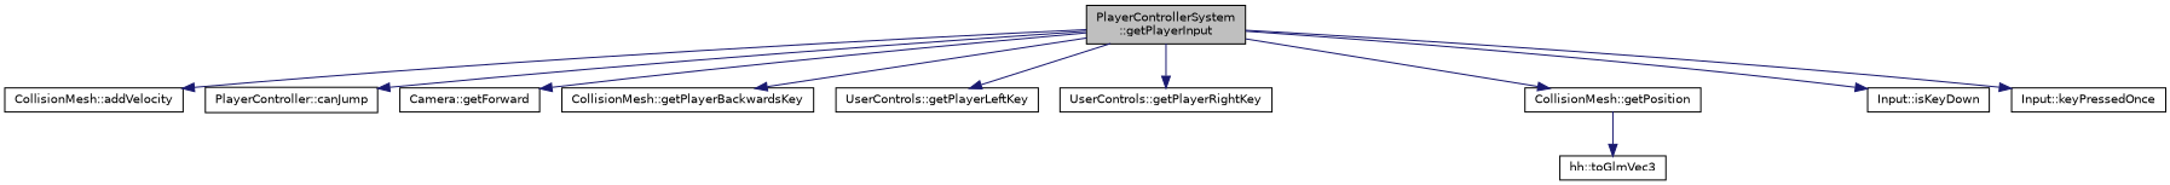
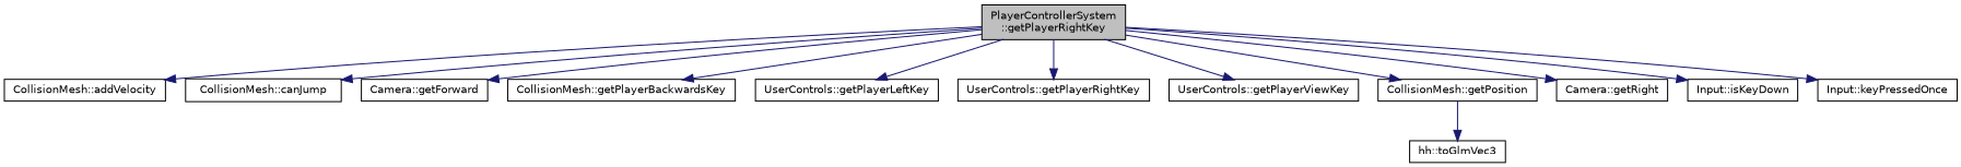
  digraph {
    rankdir=TB
    node [color=black fillcolor=white fontname=Helvetica fontsize=10 shape=record style=filled]
    edge [color=midnightblue fontname=Helvetica fontsize=10 labelfontname=Helvetica labelfontsize=10 style=solid]
-   n1 [fillcolor=grey75 fontcolor=black height=0.2 label="PlayerControllerSystem\l::getPlayerInput" width=0.4]
+   n1 [fillcolor=grey75 fontcolor=black height=0.2 label="PlayerControllerSystem\l::getPlayerRightKey" width=0.4]
    n2 [height=0.2 label="CollisionMesh::addVelocity" width=0.4]
-   n3 [height=0.2 label="PlayerController::canJump" width=0.4]
+   n3 [height=0.2 label="CollisionMesh::canJump" width=0.4]
    n4 [height=0.2 label="Camera::getForward" width=0.4]
    n5 [height=0.2 label="CollisionMesh::getPlayerBackwardsKey" width=0.4]
    n6 [height=0.2 label="UserControls::getPlayerLeftKey" width=0.4]
    n7 [height=0.2 label="UserControls::getPlayerRightKey" width=0.4]
+   n8 [height=0.2 label="UserControls::getPlayerViewKey" width=0.4]
    n9 [height=0.2 label="CollisionMesh::getPosition" width=0.4]
+   n10 [height=0.2 label="Camera::getRight" width=0.4]
    n11 [height=0.2 label="Input::isKeyDown" width=0.4]
    n12 [height=0.2 label="Input::keyPressedOnce" width=0.4]
    n13 [height=0.2 label="hh::toGlmVec3" width=0.4]
    n1 -> n2
    n1 -> n3
    n1 -> n4
    n1 -> n5
    n1 -> n6
    n1 -> n7
+   n1 -> n8
    n1 -> n9
+   n1 -> n10
    n1 -> n11
    n1 -> n12
    n9 -> n13
  }
